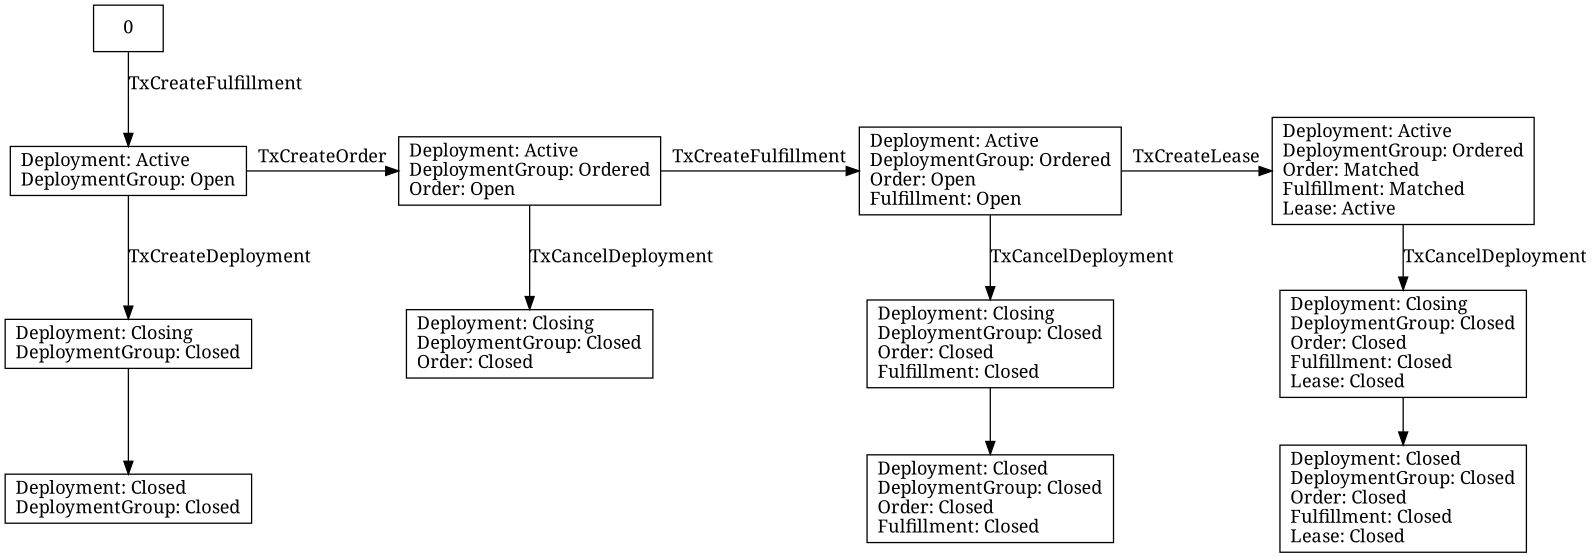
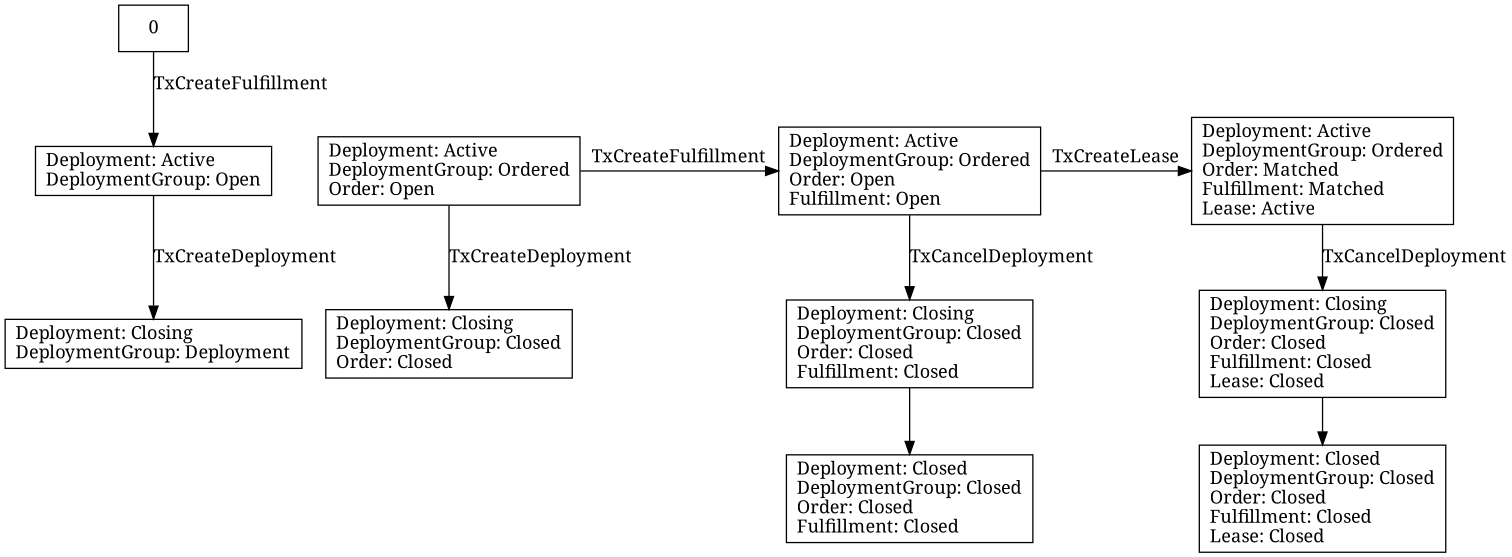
  digraph {
    fontname="Noto Serif"
    rankdir=TB
    node [fontname="Noto Serif" shape=box]
    edge [fontname="Noto Serif"]
    n1 [label="Deployment: Active\lDeploymentGroup: Open\l" labeljust=1]
    n2 [label="Deployment: Active\lDeploymentGroup: Ordered\lOrder: Open\l" labeljust=1]
    n3 [label="Deployment: Active\lDeploymentGroup: Ordered\lOrder: Open\lFulfillment: Open\l" labeljust=1]
    n4 [label="Deployment: Active\lDeploymentGroup: Ordered\lOrder: Matched\lFulfillment: Matched\lLease: Active\l" labeljust=1]
-   n5 [label="Deployment: Closing\lDeploymentGroup: Closed\l"]
+   n5 [label="Deployment: Closing\lDeploymentGroup: Deployment\l"]
    n6 [label="Deployment: Closing\lDeploymentGroup: Closed\lOrder: Closed\l"]
    n7 [label="Deployment: Closing\lDeploymentGroup: Closed\lOrder: Closed\lFulfillment: Closed\l"]
    n8 [label="Deployment: Closing\lDeploymentGroup: Closed\lOrder: Closed\lFulfillment: Closed\lLease: Closed\l"]
-   n9 [label="Deployment: Closed\lDeploymentGroup: Closed\l"]
    n10 [label="Deployment: Closed\lDeploymentGroup: Closed\lOrder: Closed\lFulfillment: Closed\l"]
    n11 [label="Deployment: Closed\lDeploymentGroup: Closed\lOrder: Closed\lFulfillment: Closed\lLease: Closed\l"]
    0
    subgraph sub_1 {
      rank=same
      n1
      n2
      n3
      n4
    }
    subgraph sub_2 {
      rank=same
      n5
      n6
      n7
      n8
    }
    subgraph sub_3 {
      rank=same
-     n9
      n10
      n11
    }
-   n1 -> n2 [label=TxCreateOrder]
    n1 -> n5 [label=TxCreateDeployment]
    n2 -> n3 [label=TxCreateFulfillment]
-   n2 -> n6 [label=TxCancelDeployment]
+   n2 -> n6 [label=TxCreateDeployment]
    n3 -> n4 [label=TxCreateLease]
    n3 -> n7 [label=TxCancelDeployment]
    n4 -> n8 [label=TxCancelDeployment]
-   n5 -> n9
    n7 -> n10
    n8 -> n11
    0 -> n1 [label=TxCreateFulfillment]
  }
